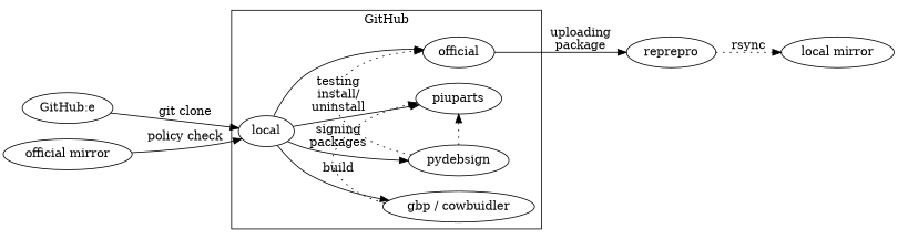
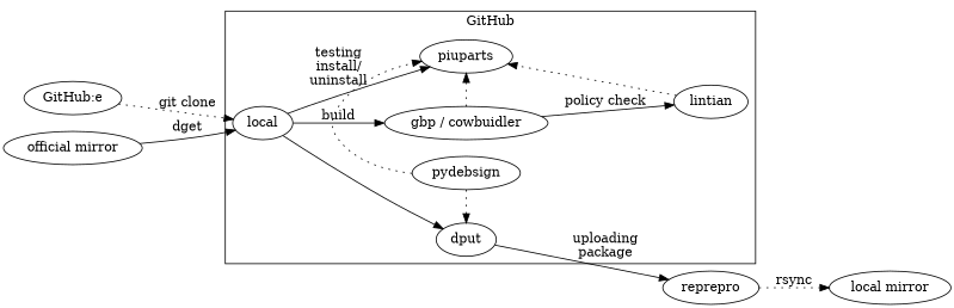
  digraph {
    rankdir=LR
    n1 [label="gbp / cowbuidler"]
    piuparts
    pydebsign
-   dput [label=official]
+   dput
+   lintian
    n6 [label=local]
    n7 [label=reprepro]
    n8 [label="GitHub:e"]
    n9 [label="official mirror"]
    n10 [label="local mirror"]
    subgraph cluster_1 {
      label=GitHub
+     lintian
      n6
      subgraph sub_2 {
        label=Jenkins
        rank=same
        n1
        piuparts
        pydebsign
        dput
      }
    }
    n1 -> piuparts [style=dotted]
+   n1 -> lintian [label="policy check"]
    pydebsign -> piuparts [style=dotted]
    pydebsign -> dput [style=dotted]
    dput -> n7 [label="uploading\npackage"]
+   lintian -> piuparts [style=dotted]
    n6 -> n1 [label=build]
    n6 -> piuparts [label="testing\ninstall/\nuninstall"]
-   n6 -> pydebsign [label="signing\npackages"]
    n6 -> dput
    n7 -> n10 [label=rsync style=dotted]
-   n8 -> n6 [label="git clone"]
-   n9 -> n6 [label="policy check"]
+   n8 -> n6 [label="git clone" style=dotted]
+   n9 -> n6 [label=dget]
  }
